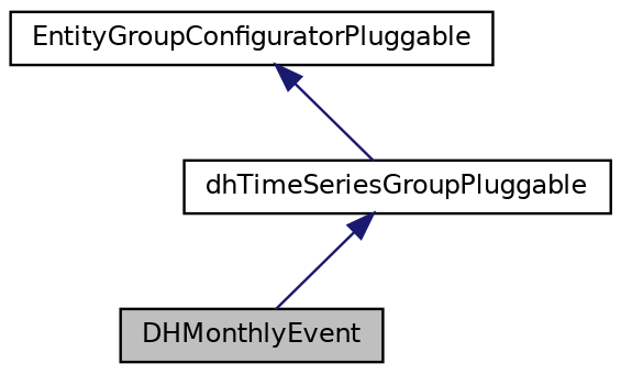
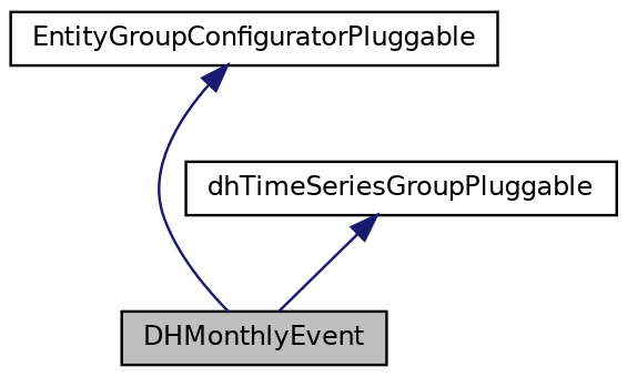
  digraph {
    node [color=black fillcolor=white fontname=Helvetica fontsize=10 shape=record style=filled]
    edge [color=midnightblue dir=back fontname=Helvetica fontsize=10 labelfontname=Helvetica labelfontsize=10 style=solid]
    n1 [fillcolor=grey75 fontcolor=black height=0.2 label=DHMonthlyEvent width=0.4]
    n2 [height=0.2 label=dhTimeSeriesGroupPluggable width=0.4]
    n3 [height=0.2 label=EntityGroupConfiguratorPluggable width=0.4]
    n2 -> n1
-   n3 -> n2
+   n3 -> n1
  }
